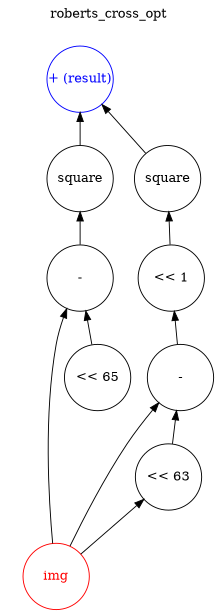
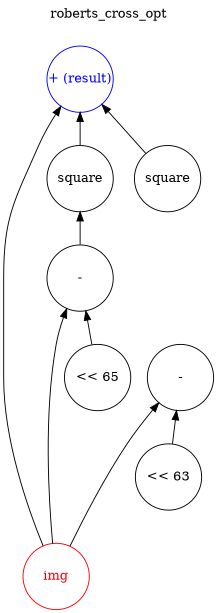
  digraph {
    label=roberts_cross_opt
    labelloc=t
    node [color=black fontcolor=black margin=0 shape=circle style=solid]
    edge [dir=back]
    n1 [color=red fontcolor=red label=img width=1]
    n2 [label="<< 65" width=1]
    n3 [label="-" width=1]
    n4 [label=square width=1]
    n5 [label="<< 63" width=1]
    n6 [label="-" width=1]
-   n7 [label="<< 1" width=1]
    n8 [label=square width=1]
    n9 [color=blue fontcolor=blue label="+ (result)" width=1]
    n3 -> n1
    n3 -> n2
    n4 -> n3
-   n5 -> n1
+   n9 -> n1
    n6 -> n1
    n6 -> n5
-   n7 -> n6
-   n8 -> n7
    n9 -> n4
    n9 -> n8
  }
